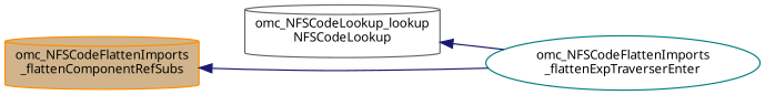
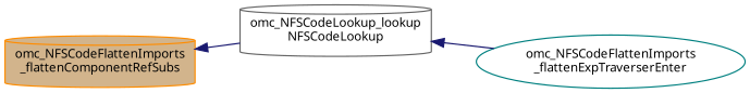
  digraph {
    fontname="Noto Sans"
    rankdir=LR
    node [fillcolor=white fontname="Noto Sans" fontsize=10 shape=cylinder style=filled]
    edge [color=midnightblue dir=back fontname="Noto Sans" fontsize=10 labelfontname=Helvetica labelfontsize=10 style=solid]
    n1 [color=darkorange fillcolor=tan fontcolor=black height=0.2 label="omc_NFSCodeFlattenImports\l_flattenComponentRefSubs" width=0.4]
    n2 [color=gray40 height=0.2 label="omc_NFSCodeLookup_lookup\lNFSCodeLookup" width=0.4]
    n3 [color=teal height=0.2 label="omc_NFSCodeFlattenImports\l_flattenExpTraverserEnter" shape=ellipse width=0.4]
-   n1 -> n3
+   n1 -> n2
    n2 -> n3
  }
